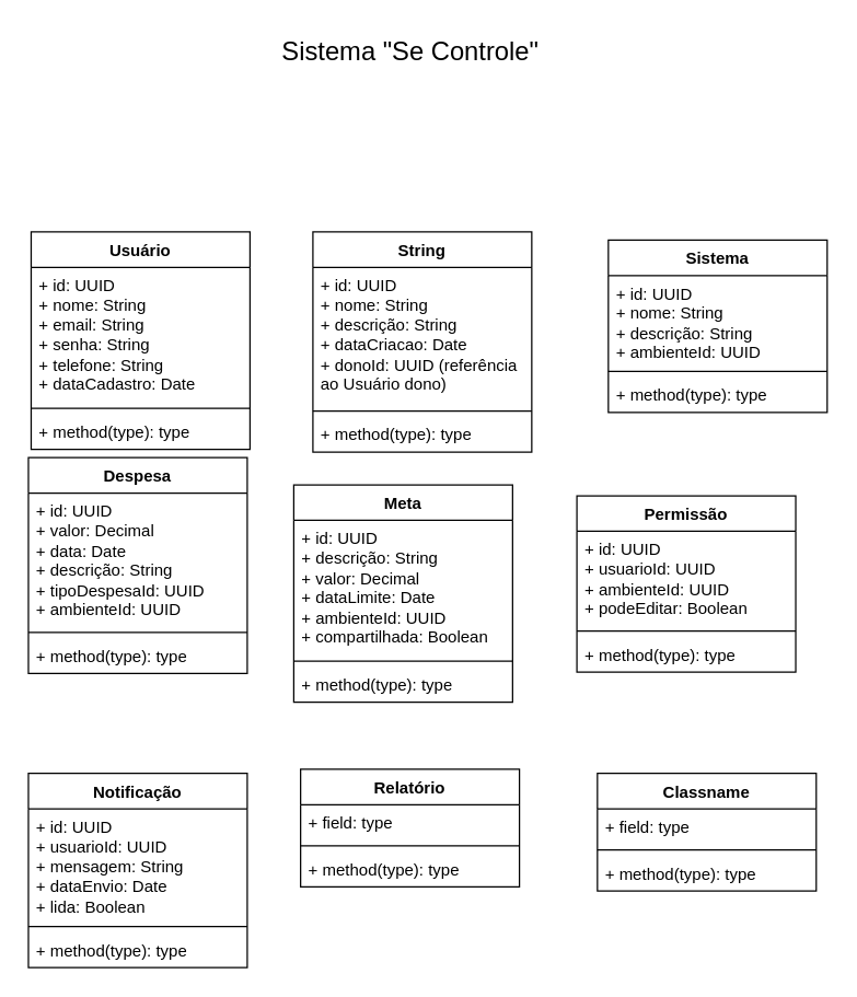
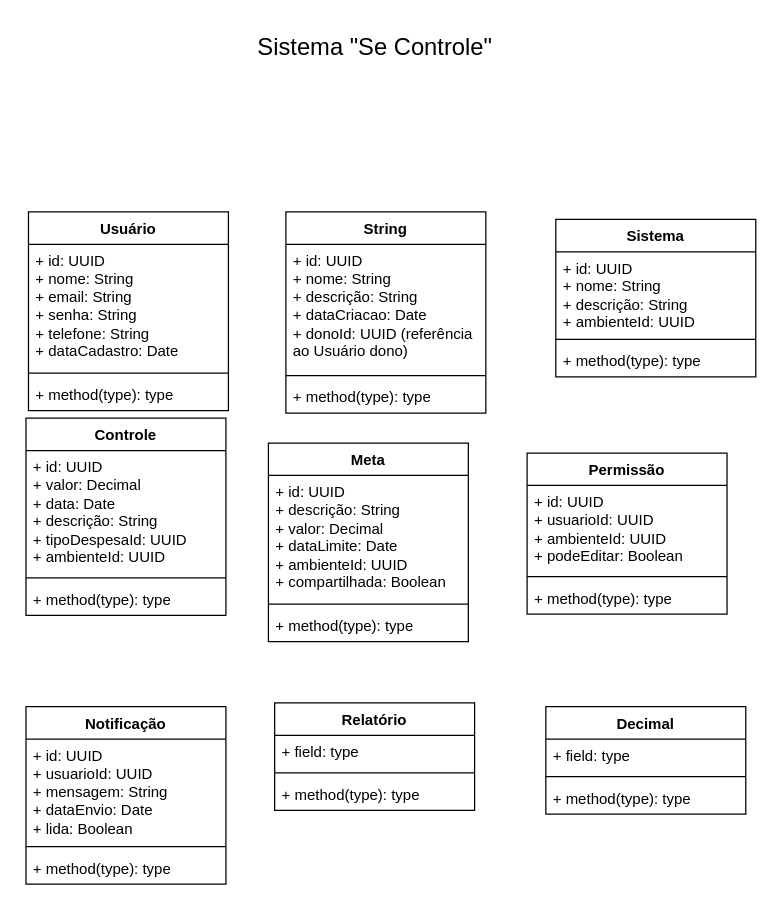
  <mxCell id="0" />
  <mxCell id="1" parent="0" />
  <mxCell id="2" value="&lt;font style=&quot;color: rgb(0, 0, 0); font-size: 19px;&quot;&gt;Sistema &quot;Se Controle&quot;&lt;/font&gt;" style="text;html=1;align=center;verticalAlign=middle;resizable=0;points=[];autosize=1;strokeColor=none;fillColor=none;" parent="1" vertex="1"><mxGeometry x="196" width="206" height="35" as="geometry" y="20" /></mxCell>
  <mxCell id="3" value="Usuário" style="swimlane;fontStyle=1;align=center;verticalAlign=top;childLayout=stackLayout;horizontal=1;startSize=26;horizontalStack=0;resizeParent=1;resizeParentMax=0;resizeLast=0;collapsible=1;marginBottom=0;whiteSpace=wrap;html=1;fillColor=none;fontColor=#000000;strokeColor=#000000;" vertex="1" parent="1"><mxGeometry x="22" y="169" width="160" height="159" as="geometry" /></mxCell>
  <mxCell id="4" value="&lt;font style=&quot;color: rgb(0, 0, 0);&quot;&gt;&lt;font style=&quot;color: rgb(0, 0, 0);&quot;&gt;+ &lt;/font&gt;&lt;span style=&quot;background-color: transparent;&quot;&gt;id: UUID&lt;/span&gt;&lt;/font&gt;&lt;div&gt;&lt;span style=&quot;background-color: transparent;&quot;&gt;&lt;font style=&quot;color: rgb(0, 0, 0);&quot;&gt;+ nome: String&lt;/font&gt;&lt;/span&gt;&lt;/div&gt;&lt;div&gt;&lt;span style=&quot;background-color: transparent; color: rgb(0, 0, 0);&quot;&gt;+ email: String&lt;/span&gt;&lt;/div&gt;&lt;div&gt;&lt;span style=&quot;background-color: transparent; color: rgb(0, 0, 0);&quot;&gt;+ senha: String&lt;/span&gt;&lt;/div&gt;&lt;div&gt;&lt;span style=&quot;background-color: transparent; color: rgb(0, 0, 0);&quot;&gt;+&amp;nbsp;&lt;/span&gt;&lt;span style=&quot;background-color: transparent; color: rgb(0, 0, 0);&quot;&gt;telefone: String&lt;/span&gt;&lt;/div&gt;&lt;div&gt;&lt;span style=&quot;background-color: transparent; color: rgb(0, 0, 0);&quot;&gt;+ dataCadastro: Date&lt;/span&gt;&lt;/div&gt;" style="text;strokeColor=none;fillColor=none;align=left;verticalAlign=top;spacingLeft=4;spacingRight=4;overflow=hidden;rotatable=0;points=[[0,0.5],[1,0.5]];portConstraint=eastwest;whiteSpace=wrap;html=1;fontColor=#000000;" vertex="1" parent="3"><mxGeometry y="26" width="160" height="99" as="geometry" /></mxCell>
  <mxCell id="5" value="" style="line;strokeWidth=1;fillColor=none;align=left;verticalAlign=middle;spacingTop=-1;spacingLeft=3;spacingRight=3;rotatable=0;labelPosition=right;points=[];portConstraint=eastwest;strokeColor=inherit;" vertex="1" parent="3"><mxGeometry y="125" width="160" height="8" as="geometry" /></mxCell>
  <mxCell id="6" value="+ method(type): type" style="text;strokeColor=none;fillColor=none;align=left;verticalAlign=top;spacingLeft=4;spacingRight=4;overflow=hidden;rotatable=0;points=[[0,0.5],[1,0.5]];portConstraint=eastwest;whiteSpace=wrap;html=1;fontColor=#000000;" vertex="1" parent="3"><mxGeometry y="133" width="160" height="26" as="geometry" /></mxCell>
  <mxCell id="7" value="String" style="swimlane;fontStyle=1;align=center;verticalAlign=top;childLayout=stackLayout;horizontal=1;startSize=26;horizontalStack=0;resizeParent=1;resizeParentMax=0;resizeLast=0;collapsible=1;marginBottom=0;whiteSpace=wrap;html=1;fillColor=none;fontColor=#000000;strokeColor=#000000;" vertex="1" parent="1"><mxGeometry x="228" y="169" width="160" height="161" as="geometry" /></mxCell>
  <mxCell id="8" value="&lt;font style=&quot;color: rgb(0, 0, 0);&quot;&gt;+ &lt;span style=&quot;background-color: transparent;&quot;&gt;id: UUID&lt;/span&gt;&lt;/font&gt;&lt;div&gt;&lt;span style=&quot;background-color: transparent;&quot;&gt;&lt;font style=&quot;color: rgb(0, 0, 0);&quot;&gt;+ nome: String&lt;/font&gt;&lt;/span&gt;&lt;/div&gt;&lt;div&gt;&lt;span style=&quot;background-color: transparent;&quot;&gt;&lt;font style=&quot;color: rgb(0, 0, 0);&quot;&gt;+ descrição: String&lt;/font&gt;&lt;/span&gt;&lt;/div&gt;&lt;div&gt;&lt;span style=&quot;background-color: transparent;&quot;&gt;&lt;font style=&quot;color: rgb(0, 0, 0);&quot;&gt;+ dataCriacao: Date&lt;/font&gt;&lt;/span&gt;&lt;/div&gt;&lt;div&gt;&lt;span style=&quot;background-color: transparent;&quot;&gt;&lt;font style=&quot;color: rgb(0, 0, 0);&quot;&gt;+ donoId: UUID (referência ao Usuário dono)&lt;/font&gt;&lt;/span&gt;&lt;/div&gt;" style="text;strokeColor=none;fillColor=none;align=left;verticalAlign=top;spacingLeft=4;spacingRight=4;overflow=hidden;rotatable=0;points=[[0,0.5],[1,0.5]];portConstraint=eastwest;whiteSpace=wrap;html=1;fontColor=#000000;" vertex="1" parent="7"><mxGeometry y="26" width="160" height="101" as="geometry" /></mxCell>
  <mxCell id="9" value="" style="line;strokeWidth=1;fillColor=none;align=left;verticalAlign=middle;spacingTop=-1;spacingLeft=3;spacingRight=3;rotatable=0;labelPosition=right;points=[];portConstraint=eastwest;strokeColor=inherit;" vertex="1" parent="7"><mxGeometry y="127" width="160" height="8" as="geometry" /></mxCell>
  <mxCell id="10" value="+ method(type): type" style="text;strokeColor=none;fillColor=none;align=left;verticalAlign=top;spacingLeft=4;spacingRight=4;overflow=hidden;rotatable=0;points=[[0,0.5],[1,0.5]];portConstraint=eastwest;whiteSpace=wrap;html=1;fontColor=#000000;" vertex="1" parent="7"><mxGeometry y="135" width="160" height="26" as="geometry" /></mxCell>
  <mxCell id="11" value="&lt;font style=&quot;color: rgb(0, 0, 0);&quot;&gt;Meta&lt;/font&gt;" style="swimlane;fontStyle=1;align=center;verticalAlign=top;childLayout=stackLayout;horizontal=1;startSize=26;horizontalStack=0;resizeParent=1;resizeParentMax=0;resizeLast=0;collapsible=1;marginBottom=0;whiteSpace=wrap;html=1;fillColor=none;fontColor=#000000;strokeColor=#000000;" vertex="1" parent="1"><mxGeometry x="214" y="354" width="160" height="159" as="geometry" /></mxCell>
  <mxCell id="12" value="&lt;span style=&quot;background-color: transparent;&quot;&gt;&lt;font style=&quot;color: rgb(0, 0, 0);&quot;&gt;+ id: UUID&lt;/font&gt;&lt;/span&gt;&lt;div&gt;&lt;span style=&quot;background-color: transparent;&quot;&gt;&lt;font style=&quot;color: rgb(0, 0, 0);&quot;&gt;+ descrição: String&lt;/font&gt;&lt;/span&gt;&lt;/div&gt;&lt;div&gt;&lt;span style=&quot;background-color: transparent;&quot;&gt;&lt;font style=&quot;color: rgb(0, 0, 0);&quot;&gt;+ valor: Decimal&lt;/font&gt;&lt;/span&gt;&lt;/div&gt;&lt;div&gt;&lt;span style=&quot;background-color: transparent;&quot;&gt;&lt;font style=&quot;color: rgb(0, 0, 0);&quot;&gt;+ dataLimite: Date&lt;/font&gt;&lt;/span&gt;&lt;/div&gt;&lt;div&gt;&lt;span style=&quot;background-color: transparent;&quot;&gt;&lt;font style=&quot;color: rgb(0, 0, 0);&quot;&gt;+ ambienteId: UUID&lt;/font&gt;&lt;/span&gt;&lt;/div&gt;&lt;div&gt;&lt;span style=&quot;background-color: transparent;&quot;&gt;&lt;font style=&quot;color: rgb(0, 0, 0);&quot;&gt;+ compartilhada: Boolean&lt;/font&gt;&lt;/span&gt;&lt;/div&gt;" style="text;strokeColor=none;fillColor=none;align=left;verticalAlign=top;spacingLeft=4;spacingRight=4;overflow=hidden;rotatable=0;points=[[0,0.5],[1,0.5]];portConstraint=eastwest;whiteSpace=wrap;html=1;fontColor=#000000;" vertex="1" parent="11"><mxGeometry y="26" width="160" height="99" as="geometry" /></mxCell>
  <mxCell id="13" value="" style="line;strokeWidth=1;fillColor=none;align=left;verticalAlign=middle;spacingTop=-1;spacingLeft=3;spacingRight=3;rotatable=0;labelPosition=right;points=[];portConstraint=eastwest;strokeColor=inherit;" vertex="1" parent="11"><mxGeometry y="125" width="160" height="8" as="geometry" /></mxCell>
  <mxCell id="14" value="+ method(type): type" style="text;strokeColor=none;fillColor=none;align=left;verticalAlign=top;spacingLeft=4;spacingRight=4;overflow=hidden;rotatable=0;points=[[0,0.5],[1,0.5]];portConstraint=eastwest;whiteSpace=wrap;html=1;fontColor=#000000;" vertex="1" parent="11"><mxGeometry y="133" width="160" height="26" as="geometry" /></mxCell>
  <mxCell id="15" value="&lt;font style=&quot;color: rgb(0, 0, 0);&quot;&gt;Sistema&lt;/font&gt;" style="swimlane;fontStyle=1;align=center;verticalAlign=top;childLayout=stackLayout;horizontal=1;startSize=26;horizontalStack=0;resizeParent=1;resizeParentMax=0;resizeLast=0;collapsible=1;marginBottom=0;whiteSpace=wrap;html=1;fillColor=none;fontColor=#000000;strokeColor=#000000;" vertex="1" parent="1"><mxGeometry x="444" y="175" width="160" height="126" as="geometry"><mxRectangle x="559" y="155" width="105" height="26" as="alternateBounds" /></mxGeometry></mxCell>
  <mxCell id="16" value="&lt;font style=&quot;color: rgb(0, 0, 0);&quot;&gt;+ &lt;span style=&quot;background-color: transparent;&quot;&gt;id: UUID&lt;/span&gt;&lt;/font&gt;&lt;div&gt;&lt;span style=&quot;background-color: transparent;&quot;&gt;&lt;font style=&quot;color: rgb(0, 0, 0);&quot;&gt;+ nome: String&lt;/font&gt;&lt;/span&gt;&lt;/div&gt;&lt;div&gt;&lt;span style=&quot;background-color: transparent;&quot;&gt;&lt;font style=&quot;color: rgb(0, 0, 0);&quot;&gt;+ descrição: String&lt;/font&gt;&lt;/span&gt;&lt;/div&gt;&lt;div&gt;&lt;span style=&quot;background-color: transparent;&quot;&gt;&lt;font style=&quot;color: rgb(0, 0, 0);&quot;&gt;+ ambienteId: UUID&lt;/font&gt;&lt;/span&gt;&lt;/div&gt;" style="text;strokeColor=none;fillColor=none;align=left;verticalAlign=top;spacingLeft=4;spacingRight=4;overflow=hidden;rotatable=0;points=[[0,0.5],[1,0.5]];portConstraint=eastwest;whiteSpace=wrap;html=1;fontColor=#000000;" vertex="1" parent="15"><mxGeometry y="26" width="160" height="66" as="geometry" /></mxCell>
  <mxCell id="17" value="" style="line;strokeWidth=1;fillColor=none;align=left;verticalAlign=middle;spacingTop=-1;spacingLeft=3;spacingRight=3;rotatable=0;labelPosition=right;points=[];portConstraint=eastwest;strokeColor=inherit;" vertex="1" parent="15"><mxGeometry y="92" width="160" height="8" as="geometry" /></mxCell>
  <mxCell id="18" value="+ method(type): type" style="text;strokeColor=none;fillColor=none;align=left;verticalAlign=top;spacingLeft=4;spacingRight=4;overflow=hidden;rotatable=0;points=[[0,0.5],[1,0.5]];portConstraint=eastwest;whiteSpace=wrap;html=1;fontColor=#000000;" vertex="1" parent="15"><mxGeometry y="100" width="160" height="26" as="geometry" /></mxCell>
  <mxCell id="19" value="&lt;font&gt;Permissão&lt;/font&gt;" style="swimlane;fontStyle=1;align=center;verticalAlign=top;childLayout=stackLayout;horizontal=1;startSize=26;horizontalStack=0;resizeParent=1;resizeParentMax=0;resizeLast=0;collapsible=1;marginBottom=0;whiteSpace=wrap;html=1;fillColor=none;fontColor=#000000;strokeColor=#000000;" vertex="1" parent="1"><mxGeometry x="421" y="362" width="160" height="129" as="geometry" /></mxCell>
  <mxCell id="20" value="&lt;span style=&quot;background-color: transparent;&quot;&gt;&lt;font style=&quot;color: rgb(0, 0, 0);&quot;&gt;+ id: UUID&lt;/font&gt;&lt;/span&gt;&lt;div&gt;&lt;span style=&quot;background-color: transparent;&quot;&gt;&lt;font style=&quot;color: rgb(0, 0, 0);&quot;&gt;+ usuarioId: UUID&lt;/font&gt;&lt;/span&gt;&lt;/div&gt;&lt;div&gt;&lt;span style=&quot;background-color: transparent;&quot;&gt;&lt;font style=&quot;color: rgb(0, 0, 0);&quot;&gt;+ ambienteId: UUID&lt;/font&gt;&lt;/span&gt;&lt;/div&gt;&lt;div&gt;&lt;span style=&quot;background-color: transparent;&quot;&gt;&lt;font style=&quot;color: rgb(0, 0, 0);&quot;&gt;+ podeEditar: Boolean&lt;/font&gt;&lt;/span&gt;&lt;/div&gt;" style="text;strokeColor=none;fillColor=none;align=left;verticalAlign=top;spacingLeft=4;spacingRight=4;overflow=hidden;rotatable=0;points=[[0,0.5],[1,0.5]];portConstraint=eastwest;whiteSpace=wrap;html=1;fontColor=#000000;" vertex="1" parent="19"><mxGeometry y="26" width="160" height="69" as="geometry" /></mxCell>
  <mxCell id="21" value="" style="line;strokeWidth=1;fillColor=none;align=left;verticalAlign=middle;spacingTop=-1;spacingLeft=3;spacingRight=3;rotatable=0;labelPosition=right;points=[];portConstraint=eastwest;strokeColor=inherit;" vertex="1" parent="19"><mxGeometry y="95" width="160" height="8" as="geometry" /></mxCell>
  <mxCell id="22" value="+ method(type): type" style="text;strokeColor=none;fillColor=none;align=left;verticalAlign=top;spacingLeft=4;spacingRight=4;overflow=hidden;rotatable=0;points=[[0,0.5],[1,0.5]];portConstraint=eastwest;whiteSpace=wrap;html=1;fontColor=#000000;" vertex="1" parent="19"><mxGeometry y="103" width="160" height="26" as="geometry" /></mxCell>
  <mxCell id="23" value="&lt;font style=&quot;color: rgb(0, 0, 0);&quot;&gt;Notificação&lt;/font&gt;" style="swimlane;fontStyle=1;align=center;verticalAlign=top;childLayout=stackLayout;horizontal=1;startSize=26;horizontalStack=0;resizeParent=1;resizeParentMax=0;resizeLast=0;collapsible=1;marginBottom=0;whiteSpace=wrap;html=1;fillColor=none;fontColor=#000000;strokeColor=#000000;" vertex="1" parent="1"><mxGeometry x="20" y="565" width="160" height="142" as="geometry" /></mxCell>
  <mxCell id="24" value="&lt;span style=&quot;background-color: transparent;&quot;&gt;&lt;font style=&quot;color: rgb(0, 0, 0);&quot;&gt;+ id: UUID&lt;/font&gt;&lt;/span&gt;&lt;div&gt;&lt;span style=&quot;background-color: transparent;&quot;&gt;&lt;font style=&quot;color: rgb(0, 0, 0);&quot;&gt;+ usuarioId: UUID&lt;/font&gt;&lt;/span&gt;&lt;/div&gt;&lt;div&gt;&lt;span style=&quot;background-color: transparent;&quot;&gt;&lt;font style=&quot;color: rgb(0, 0, 0);&quot;&gt;+ mensagem: String&lt;/font&gt;&lt;/span&gt;&lt;/div&gt;&lt;div&gt;&lt;span style=&quot;background-color: transparent;&quot;&gt;&lt;font style=&quot;color: rgb(0, 0, 0);&quot;&gt;+ dataEnvio: Date&lt;/font&gt;&lt;/span&gt;&lt;/div&gt;&lt;div&gt;&lt;span style=&quot;background-color: transparent;&quot;&gt;&lt;font style=&quot;color: rgb(0, 0, 0);&quot;&gt;+ lida: Boolean&lt;/font&gt;&lt;/span&gt;&lt;/div&gt;" style="text;strokeColor=none;fillColor=none;align=left;verticalAlign=top;spacingLeft=4;spacingRight=4;overflow=hidden;rotatable=0;points=[[0,0.5],[1,0.5]];portConstraint=eastwest;whiteSpace=wrap;html=1;fontColor=#000000;" vertex="1" parent="23"><mxGeometry y="26" width="160" height="82" as="geometry" /></mxCell>
  <mxCell id="25" value="" style="line;strokeWidth=1;fillColor=none;align=left;verticalAlign=middle;spacingTop=-1;spacingLeft=3;spacingRight=3;rotatable=0;labelPosition=right;points=[];portConstraint=eastwest;strokeColor=inherit;" vertex="1" parent="23"><mxGeometry y="108" width="160" height="8" as="geometry" /></mxCell>
  <mxCell id="26" value="+ method(type): type" style="text;strokeColor=none;fillColor=none;align=left;verticalAlign=top;spacingLeft=4;spacingRight=4;overflow=hidden;rotatable=0;points=[[0,0.5],[1,0.5]];portConstraint=eastwest;whiteSpace=wrap;html=1;fontColor=#000000;" vertex="1" parent="23"><mxGeometry y="116" width="160" height="26" as="geometry" /></mxCell>
- <mxCell id="27" value="Classname" style="swimlane;fontStyle=1;align=center;verticalAlign=top;childLayout=stackLayout;horizontal=1;startSize=26;horizontalStack=0;resizeParent=1;resizeParentMax=0;resizeLast=0;collapsible=1;marginBottom=0;whiteSpace=wrap;html=1;fillColor=none;fontColor=#000000;strokeColor=#000000;" vertex="1" parent="1"><mxGeometry x="436" y="565" width="160" height="86" as="geometry" /></mxCell>
+ <mxCell id="27" value="Decimal" style="swimlane;fontStyle=1;align=center;verticalAlign=top;childLayout=stackLayout;horizontal=1;startSize=26;horizontalStack=0;resizeParent=1;resizeParentMax=0;resizeLast=0;collapsible=1;marginBottom=0;whiteSpace=wrap;html=1;fillColor=none;fontColor=#000000;strokeColor=#000000;" vertex="1" parent="1"><mxGeometry x="436" y="565" width="160" height="86" as="geometry" /></mxCell>
  <mxCell id="28" value="+ field: type" style="text;strokeColor=none;fillColor=none;align=left;verticalAlign=top;spacingLeft=4;spacingRight=4;overflow=hidden;rotatable=0;points=[[0,0.5],[1,0.5]];portConstraint=eastwest;whiteSpace=wrap;html=1;fontColor=#000000;" vertex="1" parent="27"><mxGeometry y="26" width="160" height="26" as="geometry" /></mxCell>
  <mxCell id="29" value="" style="line;strokeWidth=1;fillColor=none;align=left;verticalAlign=middle;spacingTop=-1;spacingLeft=3;spacingRight=3;rotatable=0;labelPosition=right;points=[];portConstraint=eastwest;strokeColor=inherit;" vertex="1" parent="27"><mxGeometry y="52" width="160" height="8" as="geometry" /></mxCell>
  <mxCell id="30" value="+ method(type): type" style="text;strokeColor=none;fillColor=none;align=left;verticalAlign=top;spacingLeft=4;spacingRight=4;overflow=hidden;rotatable=0;points=[[0,0.5],[1,0.5]];portConstraint=eastwest;whiteSpace=wrap;html=1;fontColor=#000000;" vertex="1" parent="27"><mxGeometry y="60" width="160" height="26" as="geometry" /></mxCell>
- <mxCell id="31" value="&lt;font style=&quot;color: rgb(0, 0, 0);&quot;&gt;Despesa&lt;/font&gt;" style="swimlane;fontStyle=1;align=center;verticalAlign=top;childLayout=stackLayout;horizontal=1;startSize=26;horizontalStack=0;resizeParent=1;resizeParentMax=0;resizeLast=0;collapsible=1;marginBottom=0;whiteSpace=wrap;html=1;fillColor=none;fontColor=#000000;strokeColor=#000000;" vertex="1" parent="1"><mxGeometry x="20" y="334" width="160" height="158" as="geometry" /></mxCell>
+ <mxCell id="31" value="&lt;font style=&quot;color: rgb(0, 0, 0);&quot;&gt;Controle&lt;/font&gt;" style="swimlane;fontStyle=1;align=center;verticalAlign=top;childLayout=stackLayout;horizontal=1;startSize=26;horizontalStack=0;resizeParent=1;resizeParentMax=0;resizeLast=0;collapsible=1;marginBottom=0;whiteSpace=wrap;html=1;fillColor=none;fontColor=#000000;strokeColor=#000000;" vertex="1" parent="1"><mxGeometry x="20" y="334" width="160" height="158" as="geometry" /></mxCell>
  <mxCell id="32" value="&lt;span style=&quot;background-color: transparent;&quot;&gt;&lt;font style=&quot;color: light-dark(rgb(0, 0, 0), rgb(0, 0, 0));&quot;&gt;+ id: UUID&lt;/font&gt;&lt;/span&gt;&lt;div&gt;&lt;span style=&quot;background-color: transparent;&quot;&gt;&lt;font style=&quot;color: light-dark(rgb(0, 0, 0), rgb(0, 0, 0));&quot;&gt;+ valor: Decimal&lt;/font&gt;&lt;/span&gt;&lt;/div&gt;&lt;div&gt;&lt;span style=&quot;background-color: transparent;&quot;&gt;&lt;font style=&quot;color: light-dark(rgb(0, 0, 0), rgb(0, 0, 0));&quot;&gt;+ data: Date&lt;/font&gt;&lt;/span&gt;&lt;/div&gt;&lt;div&gt;&lt;span style=&quot;background-color: transparent;&quot;&gt;&lt;font style=&quot;color: light-dark(rgb(0, 0, 0), rgb(0, 0, 0));&quot;&gt;+ descrição: String&lt;/font&gt;&lt;/span&gt;&lt;/div&gt;&lt;div&gt;&lt;span style=&quot;background-color: transparent;&quot;&gt;&lt;font style=&quot;color: light-dark(rgb(0, 0, 0), rgb(0, 0, 0));&quot;&gt;+ tipoDespesaId: UUID&lt;/font&gt;&lt;/span&gt;&lt;/div&gt;&lt;div&gt;&lt;span style=&quot;background-color: transparent;&quot;&gt;&lt;font style=&quot;color: light-dark(rgb(0, 0, 0), rgb(0, 0, 0));&quot;&gt;+ ambienteId: UUID&lt;/font&gt;&lt;/span&gt;&lt;/div&gt;" style="text;strokeColor=none;fillColor=none;align=left;verticalAlign=top;spacingLeft=4;spacingRight=4;overflow=hidden;rotatable=0;points=[[0,0.5],[1,0.5]];portConstraint=eastwest;whiteSpace=wrap;html=1;fontColor=#000000;" vertex="1" parent="31"><mxGeometry y="26" width="160" height="98" as="geometry" /></mxCell>
  <mxCell id="33" value="" style="line;strokeWidth=1;fillColor=none;align=left;verticalAlign=middle;spacingTop=-1;spacingLeft=3;spacingRight=3;rotatable=0;labelPosition=right;points=[];portConstraint=eastwest;strokeColor=inherit;" vertex="1" parent="31"><mxGeometry y="124" width="160" height="8" as="geometry" /></mxCell>
  <mxCell id="34" value="+ method(type): type" style="text;strokeColor=none;fillColor=none;align=left;verticalAlign=top;spacingLeft=4;spacingRight=4;overflow=hidden;rotatable=0;points=[[0,0.5],[1,0.5]];portConstraint=eastwest;whiteSpace=wrap;html=1;fontColor=#000000;" vertex="1" parent="31"><mxGeometry y="132" width="160" height="26" as="geometry" /></mxCell>
  <mxCell id="35" value="&lt;font style=&quot;color: rgb(0, 0, 0);&quot;&gt;Relatório&lt;/font&gt;" style="swimlane;fontStyle=1;align=center;verticalAlign=top;childLayout=stackLayout;horizontal=1;startSize=26;horizontalStack=0;resizeParent=1;resizeParentMax=0;resizeLast=0;collapsible=1;marginBottom=0;whiteSpace=wrap;html=1;fillColor=none;fontColor=#000000;strokeColor=#000000;" vertex="1" parent="1"><mxGeometry x="219" y="562" width="160" height="86" as="geometry" /></mxCell>
  <mxCell id="36" value="+ field: type" style="text;strokeColor=none;fillColor=none;align=left;verticalAlign=top;spacingLeft=4;spacingRight=4;overflow=hidden;rotatable=0;points=[[0,0.5],[1,0.5]];portConstraint=eastwest;whiteSpace=wrap;html=1;fontColor=#000000;" vertex="1" parent="35"><mxGeometry y="26" width="160" height="26" as="geometry" /></mxCell>
  <mxCell id="37" value="" style="line;strokeWidth=1;fillColor=none;align=left;verticalAlign=middle;spacingTop=-1;spacingLeft=3;spacingRight=3;rotatable=0;labelPosition=right;points=[];portConstraint=eastwest;strokeColor=inherit;" vertex="1" parent="35"><mxGeometry y="52" width="160" height="8" as="geometry" /></mxCell>
  <mxCell id="38" value="+ method(type): type" style="text;strokeColor=none;fillColor=none;align=left;verticalAlign=top;spacingLeft=4;spacingRight=4;overflow=hidden;rotatable=0;points=[[0,0.5],[1,0.5]];portConstraint=eastwest;whiteSpace=wrap;html=1;fontColor=#000000;" vertex="1" parent="35"><mxGeometry y="60" width="160" height="26" as="geometry" /></mxCell>
